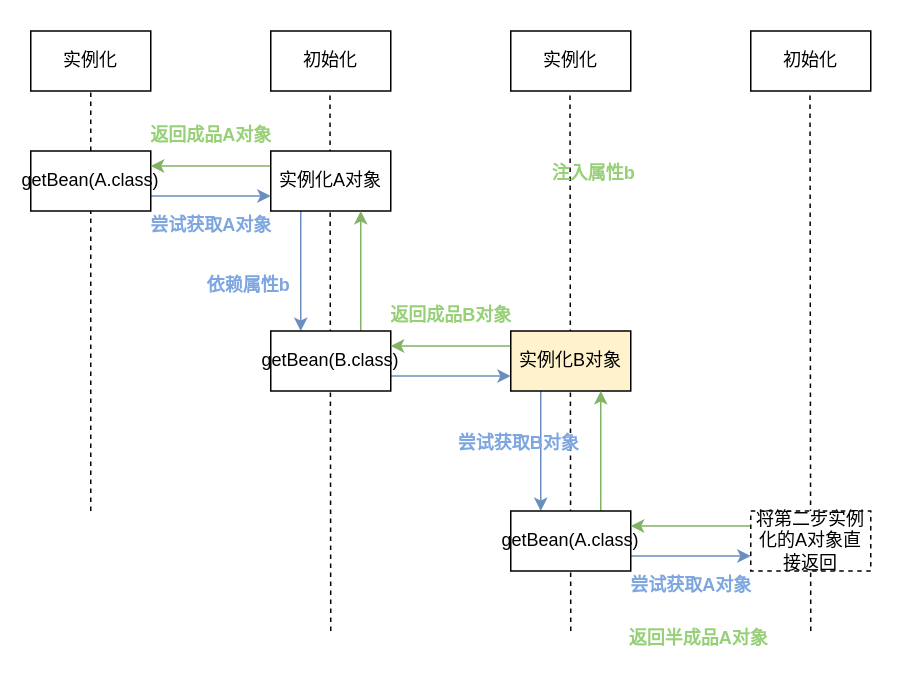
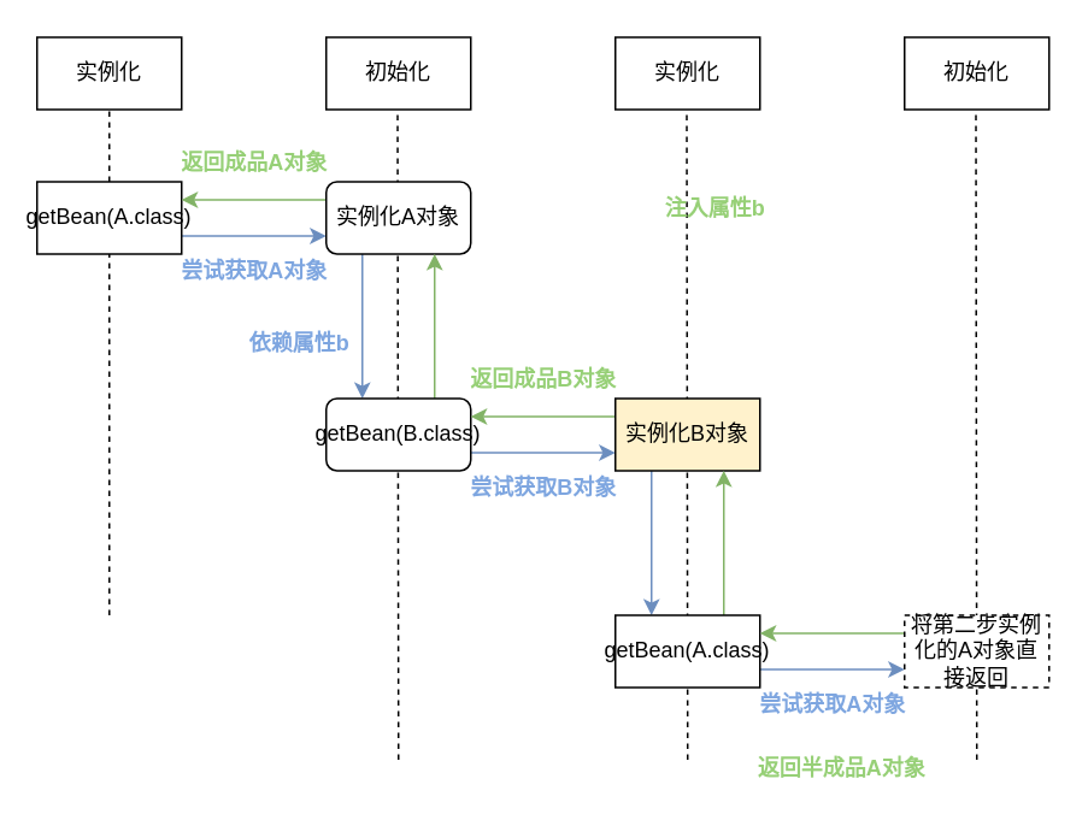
  <mxCell id="0" />
  <mxCell id="1" parent="0" />
  <mxCell id="2" value="" style="endArrow=none;dashed=1;html=1;entryX=0.5;entryY=1;entryDx=0;entryDy=0;" parent="1" target="6" edge="1"><mxGeometry width="50" height="50" relative="1" as="geometry"><mxPoint x="60" y="340" as="sourcePoint" /><mxPoint x="340" y="260" as="targetPoint" /></mxGeometry></mxCell>
  <mxCell id="3" value="" style="endArrow=none;dashed=1;html=1;entryX=0.5;entryY=1;entryDx=0;entryDy=0;" parent="1" edge="1"><mxGeometry width="50" height="50" relative="1" as="geometry"><mxPoint x="220" y="420" as="sourcePoint" /><mxPoint x="219.5" y="60" as="targetPoint" /></mxGeometry></mxCell>
  <mxCell id="4" value="" style="endArrow=none;dashed=1;html=1;entryX=0.5;entryY=1;entryDx=0;entryDy=0;" parent="1" edge="1"><mxGeometry width="50" height="50" relative="1" as="geometry"><mxPoint x="380" y="420" as="sourcePoint" /><mxPoint x="379.5" y="60" as="targetPoint" /></mxGeometry></mxCell>
  <mxCell id="5" value="" style="endArrow=none;dashed=1;html=1;entryX=0.5;entryY=1;entryDx=0;entryDy=0;" parent="1" edge="1"><mxGeometry width="50" height="50" relative="1" as="geometry"><mxPoint x="540" y="420" as="sourcePoint" /><mxPoint x="539.5" y="60" as="targetPoint" /></mxGeometry></mxCell>
  <mxCell id="6" value="实例化" style="rounded=0;whiteSpace=wrap;html=1;" parent="1" vertex="1"><mxGeometry x="20" y="20" width="80" height="40" as="geometry" /></mxCell>
  <mxCell id="7" value="初始化" style="rounded=0;whiteSpace=wrap;html=1;" parent="1" vertex="1"><mxGeometry x="180" y="20" width="80" height="40" as="geometry" /></mxCell>
  <mxCell id="8" value="实例化" style="rounded=0;whiteSpace=wrap;html=1;" parent="1" vertex="1"><mxGeometry x="340" y="20" width="80" height="40" as="geometry" /></mxCell>
  <mxCell id="9" value="初始化" style="rounded=0;whiteSpace=wrap;html=1;" parent="1" vertex="1"><mxGeometry x="500" y="20" width="80" height="40" as="geometry" /></mxCell>
  <mxCell id="10" style="edgeStyle=orthogonalEdgeStyle;rounded=0;orthogonalLoop=1;jettySize=auto;html=1;exitX=1;exitY=0.75;exitDx=0;exitDy=0;entryX=0;entryY=0.75;entryDx=0;entryDy=0;fillColor=#dae8fc;strokeColor=#6c8ebf;" parent="1" source="11" target="14" edge="1"><mxGeometry relative="1" as="geometry" /></mxCell>
  <mxCell id="11" value="getBean(A.class)" style="rounded=0;whiteSpace=wrap;html=1;" parent="1" vertex="1"><mxGeometry x="20" y="100" width="80" height="40" as="geometry" /></mxCell>
  <mxCell id="12" style="edgeStyle=orthogonalEdgeStyle;rounded=0;orthogonalLoop=1;jettySize=auto;html=1;exitX=0.25;exitY=1;exitDx=0;exitDy=0;entryX=0.25;entryY=0;entryDx=0;entryDy=0;fillColor=#dae8fc;strokeColor=#6c8ebf;" parent="1" source="14" target="17" edge="1"><mxGeometry relative="1" as="geometry" /></mxCell>
  <mxCell id="13" style="edgeStyle=orthogonalEdgeStyle;rounded=0;orthogonalLoop=1;jettySize=auto;html=1;exitX=0;exitY=0.25;exitDx=0;exitDy=0;entryX=1;entryY=0.25;entryDx=0;entryDy=0;fillColor=#d5e8d4;strokeColor=#82b366;" parent="1" source="14" target="11" edge="1"><mxGeometry relative="1" as="geometry" /></mxCell>
- <mxCell id="14" value="实例化A对象" style="rounded=0;whiteSpace=wrap;html=1;" parent="1" vertex="1"><mxGeometry x="180" y="100" width="80" height="40" as="geometry" /></mxCell>
+ <mxCell id="14" value="实例化A对象" style="whiteSpace=wrap;html=1;rounded=1;" parent="1" vertex="1"><mxGeometry x="180" y="100" width="80" height="40" as="geometry" /></mxCell>
  <mxCell id="15" style="edgeStyle=orthogonalEdgeStyle;rounded=0;orthogonalLoop=1;jettySize=auto;html=1;exitX=0.75;exitY=0;exitDx=0;exitDy=0;entryX=0.75;entryY=1;entryDx=0;entryDy=0;fillColor=#d5e8d4;strokeColor=#82b366;" parent="1" source="17" target="14" edge="1"><mxGeometry relative="1" as="geometry" /></mxCell>
  <mxCell id="16" style="edgeStyle=orthogonalEdgeStyle;rounded=0;orthogonalLoop=1;jettySize=auto;html=1;exitX=1;exitY=0.75;exitDx=0;exitDy=0;entryX=0;entryY=0.75;entryDx=0;entryDy=0;fillColor=#dae8fc;strokeColor=#6c8ebf;" parent="1" source="17" target="20" edge="1"><mxGeometry relative="1" as="geometry" /></mxCell>
- <mxCell id="17" value="getBean(B.class)" style="rounded=0;whiteSpace=wrap;html=1;" parent="1" vertex="1"><mxGeometry x="180" y="220" width="80" height="40" as="geometry" /></mxCell>
+ <mxCell id="17" value="getBean(B.class)" style="whiteSpace=wrap;html=1;rounded=1;" parent="1" vertex="1"><mxGeometry x="180" y="220" width="80" height="40" as="geometry" /></mxCell>
  <mxCell id="18" style="edgeStyle=orthogonalEdgeStyle;rounded=0;orthogonalLoop=1;jettySize=auto;html=1;exitX=0.25;exitY=1;exitDx=0;exitDy=0;entryX=0.25;entryY=0;entryDx=0;entryDy=0;fillColor=#dae8fc;strokeColor=#6c8ebf;" parent="1" source="20" target="23" edge="1"><mxGeometry relative="1" as="geometry" /></mxCell>
  <mxCell id="19" style="edgeStyle=orthogonalEdgeStyle;rounded=0;orthogonalLoop=1;jettySize=auto;html=1;exitX=0;exitY=0.25;exitDx=0;exitDy=0;entryX=1;entryY=0.25;entryDx=0;entryDy=0;fillColor=#d5e8d4;strokeColor=#82b366;" parent="1" source="20" target="17" edge="1"><mxGeometry relative="1" as="geometry" /></mxCell>
  <mxCell id="20" value="实例化B对象" style="rounded=0;whiteSpace=wrap;html=1;fillColor=#fff2cc;" parent="1" vertex="1"><mxGeometry x="340" y="220" width="80" height="40" as="geometry" /></mxCell>
  <mxCell id="21" style="edgeStyle=orthogonalEdgeStyle;rounded=0;orthogonalLoop=1;jettySize=auto;html=1;exitX=0.75;exitY=0;exitDx=0;exitDy=0;entryX=0.75;entryY=1;entryDx=0;entryDy=0;fillColor=#d5e8d4;strokeColor=#82b366;" parent="1" source="23" target="20" edge="1"><mxGeometry relative="1" as="geometry" /></mxCell>
  <mxCell id="22" style="edgeStyle=orthogonalEdgeStyle;rounded=0;orthogonalLoop=1;jettySize=auto;html=1;exitX=1;exitY=0.75;exitDx=0;exitDy=0;entryX=0;entryY=0.75;entryDx=0;entryDy=0;fillColor=#dae8fc;strokeColor=#6c8ebf;" parent="1" source="23" target="25" edge="1"><mxGeometry relative="1" as="geometry" /></mxCell>
  <mxCell id="23" value="getBean(A.class)" style="rounded=0;whiteSpace=wrap;html=1;" parent="1" vertex="1"><mxGeometry x="340" y="340" width="80" height="40" as="geometry" /></mxCell>
  <mxCell id="24" style="edgeStyle=orthogonalEdgeStyle;rounded=0;orthogonalLoop=1;jettySize=auto;html=1;exitX=0;exitY=0.25;exitDx=0;exitDy=0;entryX=1;entryY=0.25;entryDx=0;entryDy=0;fillColor=#d5e8d4;strokeColor=#82b366;" parent="1" source="25" target="23" edge="1"><mxGeometry relative="1" as="geometry" /></mxCell>
  <mxCell id="25" value="将第二步实例化的A对象直接返回" style="rounded=0;whiteSpace=wrap;html=1;dashed=1;" parent="1" vertex="1"><mxGeometry x="500" y="340" width="80" height="40" as="geometry" /></mxCell>
  <mxCell id="26" value="尝试获取A对象" style="text;html=1;align=center;verticalAlign=middle;resizable=0;points=[];autosize=1;fontStyle=1;fontColor=#7EA6E0;" parent="1" vertex="1"><mxGeometry x="90" y="140" width="100" height="20" as="geometry" /></mxCell>
  <mxCell id="27" value="返回成品A对象" style="text;html=1;align=center;verticalAlign=middle;resizable=0;points=[];autosize=1;fontStyle=1;fontColor=#97D077;" parent="1" vertex="1"><mxGeometry x="90" y="80" width="100" height="20" as="geometry" /></mxCell>
  <mxCell id="28" value="依赖属性b" style="text;html=1;align=center;verticalAlign=middle;resizable=0;points=[];autosize=1;fontStyle=1;fontColor=#7EA6E0;" parent="1" vertex="1"><mxGeometry x="130" y="180" width="70" height="20" as="geometry" /></mxCell>
  <mxCell id="29" value="注入属性b" style="text;html=1;align=center;verticalAlign=middle;resizable=0;points=[];autosize=1;fontStyle=1;fontColor=#97D077;" parent="1" vertex="1"><mxGeometry x="360" y="105" width="70" height="20" as="geometry" /></mxCell>
- <mxCell id="30" value="尝试获取B对象" style="text;html=1;align=center;verticalAlign=middle;resizable=0;points=[];autosize=1;fontStyle=1;fontColor=#7EA6E0;" parent="1" vertex="1"><mxGeometry x="295" y="285" width="100" height="20" as="geometry" /></mxCell>
+ <mxCell id="30" value="尝试获取B对象" style="text;html=1;align=center;verticalAlign=middle;resizable=0;points=[];autosize=1;fontStyle=1;fontColor=#7EA6E0;" parent="1" vertex="1"><mxGeometry x="250" y="260" width="100" height="20" as="geometry" /></mxCell>
  <mxCell id="31" value="尝试获取A对象" style="text;html=1;align=center;verticalAlign=middle;resizable=0;points=[];autosize=1;fontStyle=1;fontColor=#7EA6E0;" parent="1" vertex="1"><mxGeometry x="410" y="380" width="100" height="20" as="geometry" /></mxCell>
  <mxCell id="32" value="返回半成品A对象" style="text;html=1;align=center;verticalAlign=middle;resizable=0;points=[];autosize=1;fontStyle=1;fontColor=#97D077;" parent="1" vertex="1"><mxGeometry x="410" y="415" width="110" height="20" as="geometry" /></mxCell>
  <mxCell id="33" value="返回成品B对象" style="text;html=1;align=center;verticalAlign=middle;resizable=0;points=[];autosize=1;fontStyle=1;fontColor=#97D077;" parent="1" vertex="1"><mxGeometry x="250" y="200" width="100" height="20" as="geometry" /></mxCell>
